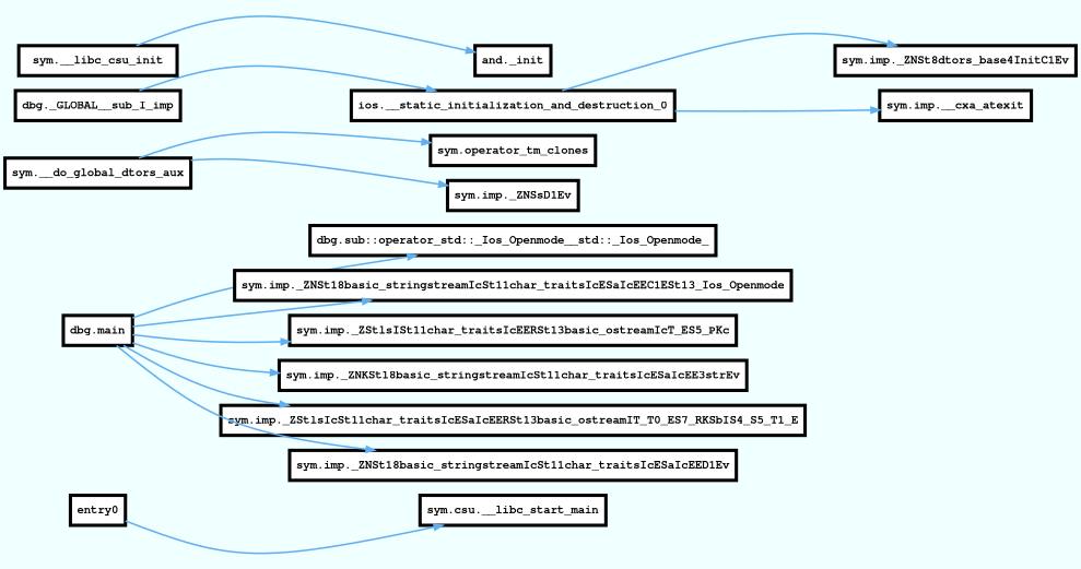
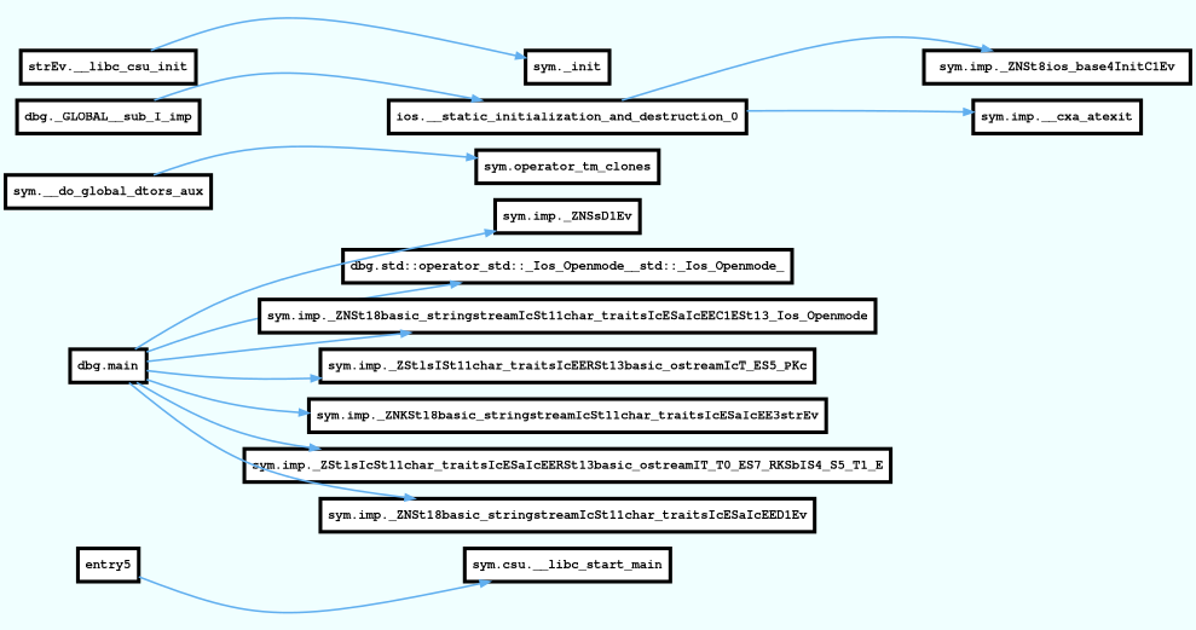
  digraph {
    bgcolor=azure
    fontname=Courier
    rankdir=LR
    splines=curved
    node [fillcolor=white fontname="Courier Bold" fontsize=14 penwidth=4 shape=box style=filled]
    edge [arrowhead=normal color="#61afef" style=bold weight=2]
-   n1 [label=entry0]
+   n1 [label=entry5]
    n2 [label="sym.csu.__libc_start_main"]
    n3 [label="sym.__do_global_dtors_aux"]
    n4 [label="sym.operator_tm_clones"]
    n5 [label="ios.__static_initialization_and_destruction_0"]
-   n6 [label="sym.imp._ZNSt8dtors_base4InitC1Ev"]
+   n6 [label="sym.imp._ZNSt8ios_base4InitC1Ev"]
    n7 [label="sym.imp.__cxa_atexit"]
    n8 [label="dbg._GLOBAL__sub_I_imp"]
-   n9 [label="sym.__libc_csu_init"]
-   n10 [label="and._init"]
+   n9 [label="strEv.__libc_csu_init"]
+   n10 [label="sym._init"]
    n11 [label="dbg.main"]
-   n12 [label="dbg.sub::operator_std::_Ios_Openmode__std::_Ios_Openmode_"]
+   n12 [label="dbg.std::operator_std::_Ios_Openmode__std::_Ios_Openmode_"]
    n13 [label="sym.imp._ZNSt18basic_stringstreamIcSt11char_traitsIcESaIcEEC1ESt13_Ios_Openmode"]
    n14 [label="sym.imp._ZStlsISt11char_traitsIcEERSt13basic_ostreamIcT_ES5_PKc"]
    n15 [label="sym.imp._ZNKSt18basic_stringstreamIcSt11char_traitsIcESaIcEE3strEv"]
    n16 [label="sym.imp._ZStlsIcSt11char_traitsIcESaIcEERSt13basic_ostreamIT_T0_ES7_RKSbIS4_S5_T1_E"]
    n17 [label="sym.imp._ZNSsD1Ev"]
    n18 [label="sym.imp._ZNSt18basic_stringstreamIcSt11char_traitsIcESaIcEED1Ev"]
    n1 -> n2
    n3 -> n4
    n5 -> n6
-   n7 -> n5
+   n5 -> n7
    n8 -> n5
    n9 -> n10
    n11 -> n12
    n11 -> n13
    n11 -> n14
    n11 -> n15
    n11 -> n16
-   n3 -> n17
+   n11 -> n17
    n11 -> n18
  }
